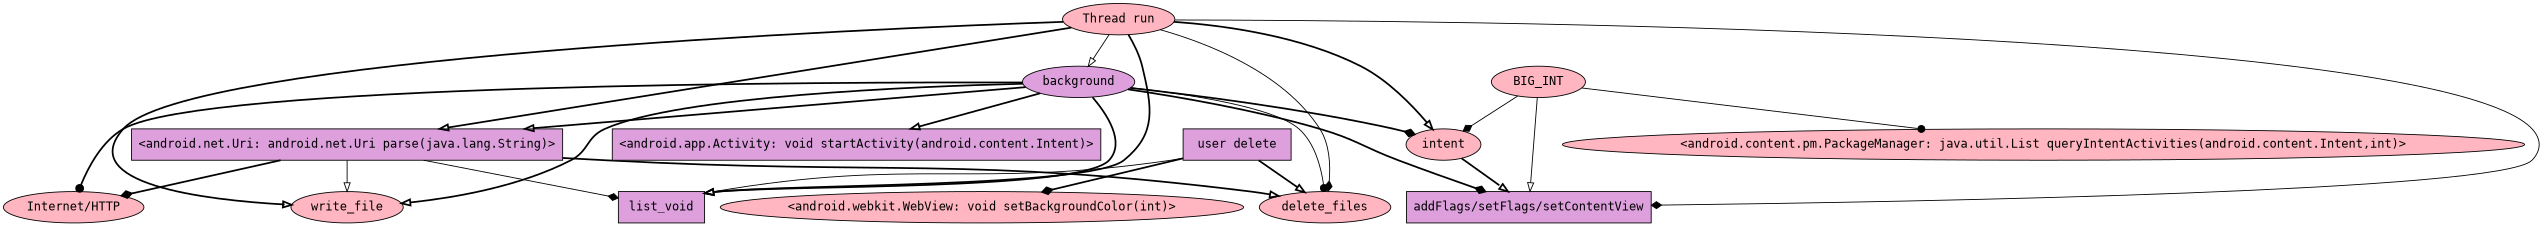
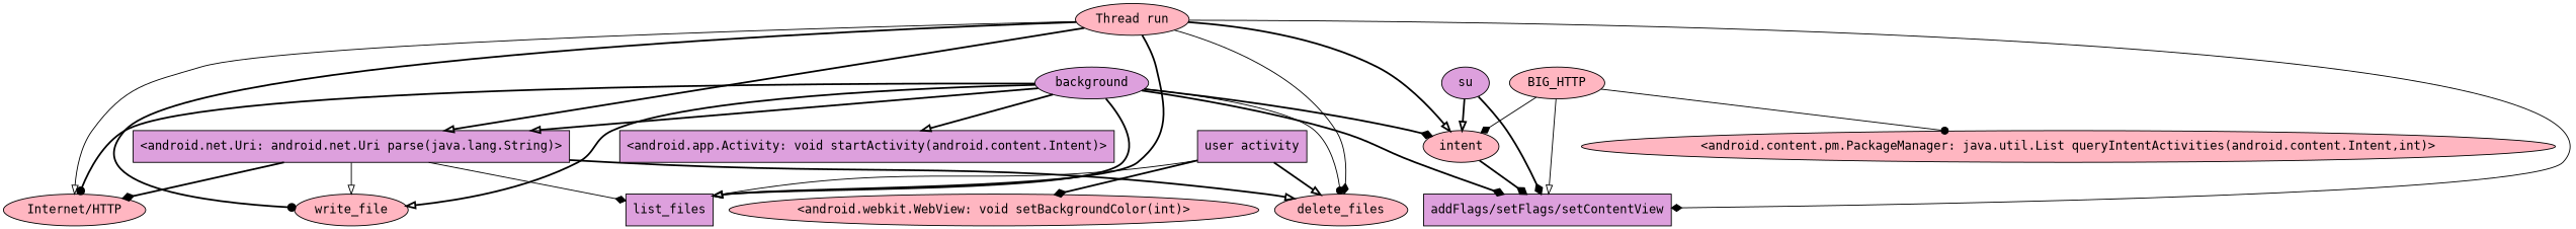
  strict digraph {
    fontname="DejaVu Sans Mono"
    "graph"="{}"
    node [domain=library fillcolor=lightpink fontname="DejaVu Sans Mono" shape=ellipse style=filled type=merged]
    edge [arrowhead=onormal deps=DATAFLOW fontname="DejaVu Sans Mono" style=bold type=DEP]
    "<android.net.Uri: android.net.Uri parse(java.lang.String)>" [fillcolor=plum shape=box type=SENSITIVE_METHOD]
    write_file
-   list_files [fillcolor=plum shape=box label=list_void]
+   list_files [fillcolor=plum shape=box]
    delete_files
    "Internet/HTTP"
    "addFlags/setFlags/setContentView" [fillcolor=plum shape=box]
+   su [fillcolor=plum type=CONST_STRING]
    intent
    "<android.app.Activity: void startActivity(android.content.Intent)>" [fillcolor=plum shape=box type=SENSITIVE_METHOD]
-   BIG_INT [type=CONST_INT]
+   BIG_INT [type=CONST_INT label=BIG_HTTP]
    "<android.content.pm.PackageManager: java.util.List queryIntentActivities(android.content.Intent,int)>" [type=SENSITIVE_METHOD]
-   "user activity" [fillcolor=plum shape=box type=entrypoint label="user delete"]
+   "user activity" [fillcolor=plum shape=box type=entrypoint]
    "<android.webkit.WebView: void setBackgroundColor(int)>" [type=SENSITIVE_METHOD]
    background [fillcolor=plum type=entrypoint]
    "Thread run" [type=entrypoint]
    "<android.net.Uri: android.net.Uri parse(java.lang.String)>" -> write_file [deps="DATAFLOW-CALL-CALL" style=solid]
    "<android.net.Uri: android.net.Uri parse(java.lang.String)>" -> list_files [arrowhead=diamond deps="DATAFLOW-CALL-DATAFLOW-CALL-CALL-CALL" style=solid]
    "<android.net.Uri: android.net.Uri parse(java.lang.String)>" -> delete_files [deps="DATAFLOW-CALL-DATAFLOW-CALL-CALL-CALL"]
    "<android.net.Uri: android.net.Uri parse(java.lang.String)>" -> "Internet/HTTP" [arrowhead=diamond deps="DATAFLOW-CALL"]
-   intent -> "addFlags/setFlags/setContentView" [deps=DOMINATE]
+   su -> "addFlags/setFlags/setContentView" [arrowhead=diamond]
+   su -> intent
+   intent -> "addFlags/setFlags/setContentView" [arrowhead=diamond deps=DOMINATE]
    BIG_INT -> "addFlags/setFlags/setContentView" [style=solid]
    BIG_INT -> intent [arrowhead=diamond style=solid]
    BIG_INT -> "<android.content.pm.PackageManager: java.util.List queryIntentActivities(android.content.Intent,int)>" [arrowhead=dot style=solid]
    "user activity" -> list_files [deps="FROM_SENSITIVE_PARENT_TO_SENSITIVE_API-CALL-DATAFLOW-CALL-CALL-CALL" style=solid]
    "user activity" -> delete_files [deps="FROM_SENSITIVE_PARENT_TO_SENSITIVE_API-CALL-DATAFLOW-CALL-CALL-CALL"]
    "user activity" -> "<android.webkit.WebView: void setBackgroundColor(int)>" [arrowhead=diamond deps=FROM_SENSITIVE_PARENT_TO_SENSITIVE_API]
    background -> "<android.net.Uri: android.net.Uri parse(java.lang.String)>" [deps="FROM_SENSITIVE_PARENT_TO_SENSITIVE_API-CALL-CALL"]
    background -> write_file [deps="FROM_SENSITIVE_PARENT_TO_SENSITIVE_API-CALL-CALL-DATAFLOW-CALL-CALL"]
    background -> list_files [deps="FROM_SENSITIVE_PARENT_TO_SENSITIVE_API-CALL-DATAFLOW-CALL-CALL-CALL"]
    background -> delete_files [arrowhead=dot deps="FROM_SENSITIVE_PARENT_TO_SENSITIVE_API-CALL-DATAFLOW-CALL-CALL-CALL" style=solid]
    background -> "Internet/HTTP" [arrowhead=dot deps="FROM_SENSITIVE_PARENT_TO_SENSITIVE_API-CALL-CALL-DATAFLOW-CALL"]
    background -> "addFlags/setFlags/setContentView" [arrowhead=diamond deps="FROM_SENSITIVE_PARENT_TO_SENSITIVE_API-CALL-CALL-CALL"]
    background -> intent [arrowhead=diamond deps="FROM_SENSITIVE_PARENT_TO_SENSITIVE_API-CALL-CALL-CALL"]
    background -> "<android.app.Activity: void startActivity(android.content.Intent)>" [deps="FROM_SENSITIVE_PARENT_TO_SENSITIVE_API-CALL-CALL"]
    "Thread run" -> "<android.net.Uri: android.net.Uri parse(java.lang.String)>" [deps="FROM_SENSITIVE_PARENT_TO_SENSITIVE_API-CALL"]
-   "Thread run" -> write_file [deps="FROM_SENSITIVE_PARENT_TO_SENSITIVE_API-CALL-CALL-CALL-CALL"]
+   "Thread run" -> write_file [arrowhead=dot deps="FROM_SENSITIVE_PARENT_TO_SENSITIVE_API-CALL-CALL-CALL-CALL"]
    "Thread run" -> list_files [deps="FROM_SENSITIVE_PARENT_TO_SENSITIVE_API-CALL-CALL-CALL-CALL-CALL"]
    "Thread run" -> delete_files [arrowhead=diamond deps="FROM_SENSITIVE_PARENT_TO_SENSITIVE_API-CALL-CALL-CALL-CALL-CALL" style=solid]
-   "Thread run" -> background [deps="FROM_SENSITIVE_PARENT_TO_SENSITIVE_API-CALL-CALL-CALL" style=solid]
+   "Thread run" -> "Internet/HTTP" [deps="FROM_SENSITIVE_PARENT_TO_SENSITIVE_API-CALL-CALL-CALL" style=solid]
    "Thread run" -> "addFlags/setFlags/setContentView" [arrowhead=diamond deps="FROM_SENSITIVE_PARENT_TO_SENSITIVE_API-CALL" style=solid]
    "Thread run" -> intent [deps="FROM_SENSITIVE_PARENT_TO_SENSITIVE_API-CALL"]
  }
